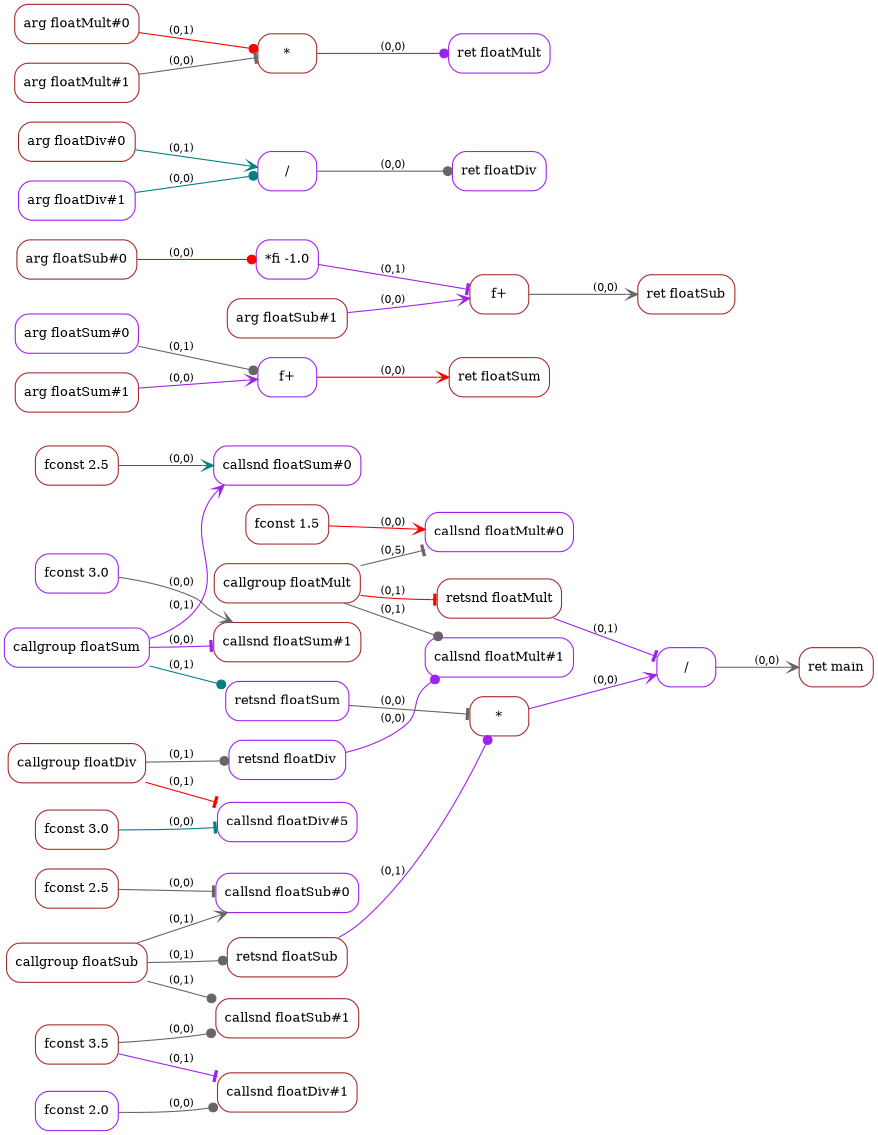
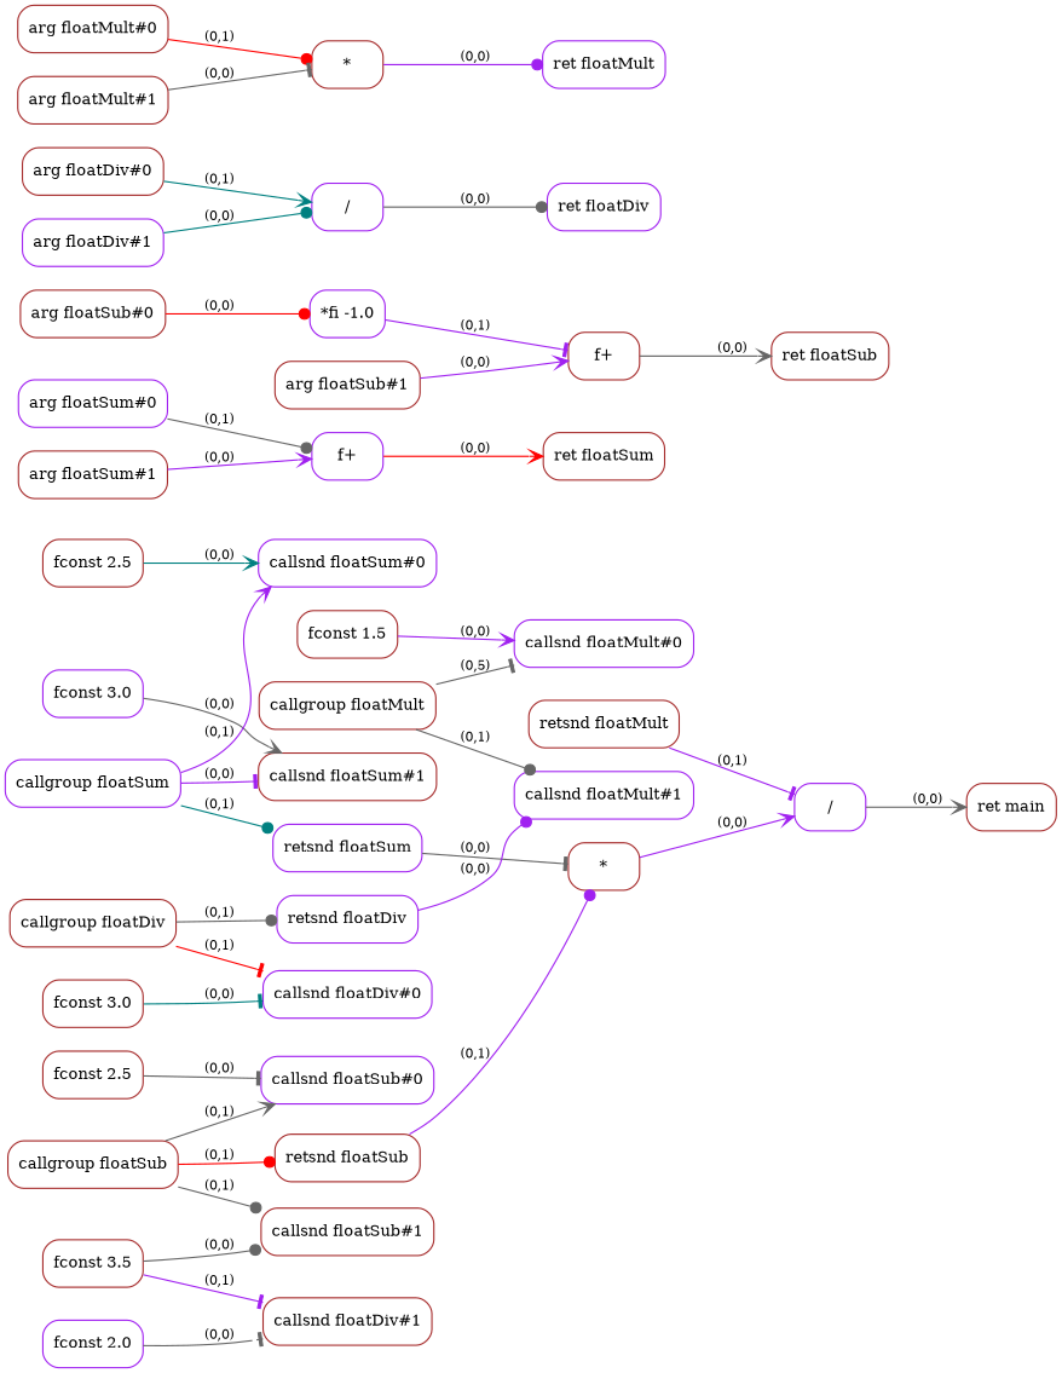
  digraph {
    rankdir=LR
    node [color=brown fontsize=12 shape=box style=rounded]
    edge [arrowhead=dot color=gray40 fontsize=10]
    n1 [label="fconst 2.5"]
    n2 [color=purple label="callsnd floatSum#0"]
    n3 [color=purple label="fconst 3.0"]
    n4 [label="callsnd floatSum#1"]
    n5 [color=purple label="arg floatSum#0"]
    n6 [color=purple label="f+"]
    n7 [label="ret floatSum"]
    n8 [label="arg floatSum#1"]
    n9 [color=purple label="callgroup floatSum"]
    n10 [color=purple label="retsnd floatSum"]
    n11 [label="*"]
    n12 [color=purple label="/"]
    n13 [label="fconst 2.5"]
    n14 [color=purple label="callsnd floatSub#0"]
    n15 [label="fconst 3.5"]
    n16 [label="callsnd floatSub#1"]
    n17 [label="callsnd floatDiv#1"]
    n18 [label="arg floatSub#0"]
    n19 [color=purple label="*fi -1.0"]
    n20 [label="f+"]
    n21 [label="arg floatSub#1"]
    n22 [label="ret floatSub"]
    n23 [label="callgroup floatSub"]
    n24 [label="retsnd floatSub"]
    n25 [label="ret main"]
    n26 [label="fconst 1.5"]
    n27 [color=purple label="callsnd floatMult#0"]
    n28 [label="fconst 3.0"]
-   n29 [color=purple label="callsnd floatDiv#5"]
+   n29 [color=purple label="callsnd floatDiv#0"]
    n30 [color=purple label="fconst 2.0"]
    n31 [label="arg floatDiv#0"]
    n32 [color=purple label="/"]
    n33 [color=purple label="ret floatDiv"]
    n34 [color=purple label="arg floatDiv#1"]
    n35 [label="callgroup floatDiv"]
    n36 [color=purple label="retsnd floatDiv"]
    n37 [color=purple label="callsnd floatMult#1"]
    n38 [label="arg floatMult#0"]
    n39 [label="*"]
    n40 [color=purple label="ret floatMult"]
    n41 [label="arg floatMult#1"]
    n42 [label="callgroup floatMult"]
    n43 [label="retsnd floatMult"]
    n1 -> n2 [arrowhead=vee color=teal label="(0,0)"]
    n3 -> n4 [arrowhead=vee label="(0,0)"]
    n5 -> n6 [label="(0,1)"]
    n6 -> n7 [arrowhead=vee color=red label="(0,0)"]
    n8 -> n6 [arrowhead=vee color=purple label="(0,0)"]
    n9 -> n2 [arrowhead=vee color=purple label="(0,1)"]
    n9 -> n4 [arrowhead=tee color=purple label="(0,0)"]
    n9 -> n10 [color=teal label="(0,1)"]
    n10 -> n11 [arrowhead=tee label="(0,0)"]
    n11 -> n12 [arrowhead=vee color=purple label="(0,0)"]
    n12 -> n25 [arrowhead=vee label="(0,0)"]
    n13 -> n14 [arrowhead=tee label="(0,0)"]
    n15 -> n16 [label="(0,0)"]
    n15 -> n17 [arrowhead=tee color=purple label="(0,1)"]
    n18 -> n19 [color=red label="(0,0)"]
    n19 -> n20 [arrowhead=tee color=purple label="(0,1)"]
    n20 -> n22 [arrowhead=vee label="(0,0)"]
    n21 -> n20 [arrowhead=vee color=purple label="(0,0)"]
    n23 -> n14 [arrowhead=vee label="(0,1)"]
    n23 -> n16 [label="(0,1)"]
-   n23 -> n24 [label="(0,1)"]
+   n23 -> n24 [color=red label="(0,1)"]
    n24 -> n11 [color=purple label="(0,1)"]
-   n26 -> n27 [arrowhead=vee color=red label="(0,0)"]
+   n26 -> n27 [arrowhead=vee color=purple label="(0,0)"]
    n28 -> n29 [arrowhead=tee color=teal label="(0,0)"]
-   n30 -> n17 [label="(0,0)"]
+   n30 -> n17 [arrowhead=tee label="(0,0)"]
    n31 -> n32 [arrowhead=vee color=teal label="(0,1)"]
    n32 -> n33 [label="(0,0)"]
    n34 -> n32 [color=teal label="(0,0)"]
    n35 -> n29 [arrowhead=tee color=red label="(0,1)"]
    n35 -> n36 [label="(0,1)"]
    n36 -> n37 [color=purple label="(0,0)"]
    n38 -> n39 [color=red label="(0,1)"]
    n39 -> n40 [color=purple label="(0,0)"]
    n41 -> n39 [arrowhead=tee label="(0,0)"]
    n42 -> n27 [arrowhead=tee label="(0,5)"]
    n42 -> n37 [label="(0,1)"]
-   n42 -> n43 [arrowhead=tee color=red label="(0,1)"]
    n43 -> n12 [arrowhead=tee color=purple label="(0,1)"]
  }
